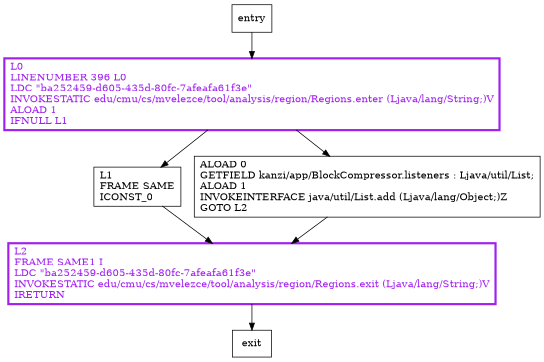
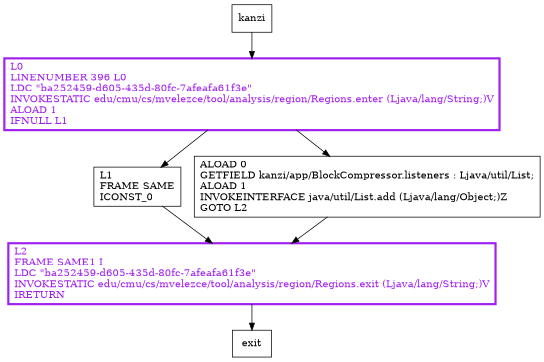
  digraph {
    node [shape=record]
    n1 [color=purple fontcolor=purple label="L0\lLINENUMBER 396 L0\lLDC \"ba252459-d605-435d-80fc-7afeafa61f3e\"\lINVOKESTATIC edu/cmu/cs/mvelezce/tool/analysis/region/Regions.enter (Ljava/lang/String;)V\lALOAD 1\lIFNULL L1\l" penwidth=3]
    n2 [label="L1\lFRAME SAME\lICONST_0\l"]
    n3 [label="ALOAD 0\lGETFIELD kanzi/app/BlockCompressor.listeners : Ljava/util/List;\lALOAD 1\lINVOKEINTERFACE java/util/List.add (Ljava/lang/Object;)Z\lGOTO L2\l"]
    n4 [color=purple fontcolor=purple label="L2\lFRAME SAME1 I\lLDC \"ba252459-d605-435d-80fc-7afeafa61f3e\"\lINVOKESTATIC edu/cmu/cs/mvelezce/tool/analysis/region/Regions.exit (Ljava/lang/String;)V\lIRETURN\l" penwidth=3]
    exit
-   entry
+   entry [label=kanzi]
    n1 -> n2
    n1 -> n3
    n2 -> n4
    n3 -> n4
    n4 -> exit
    entry -> n1
  }
